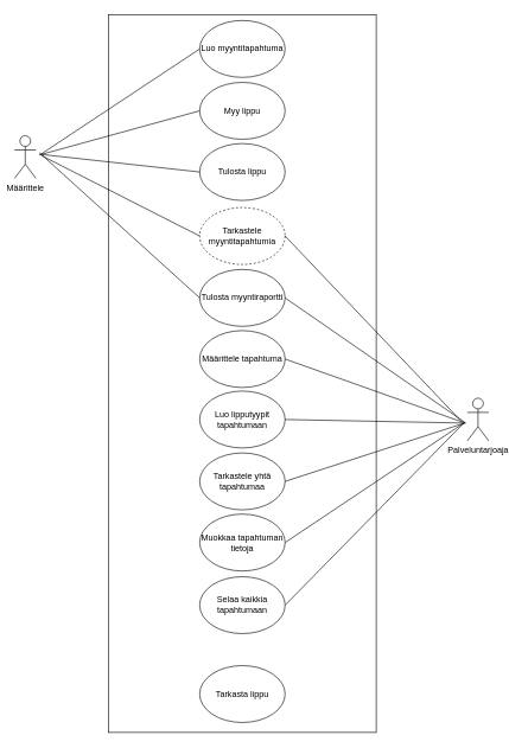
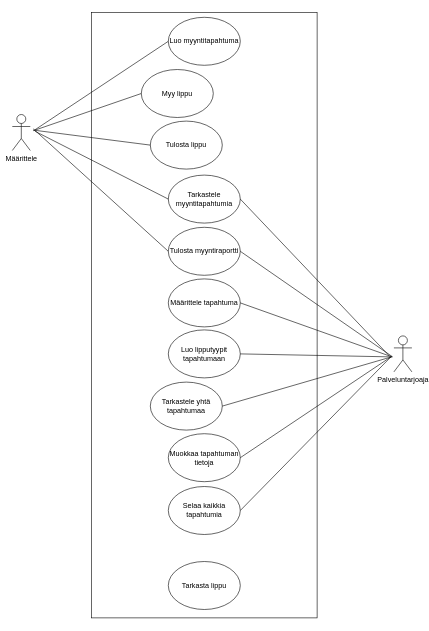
  <mxCell id="0" />
  <mxCell id="1" parent="0" />
  <mxCell id="2" value="" style="rounded=0;whiteSpace=wrap;html=1;" vertex="1" parent="1"><mxGeometry x="152" y="20" width="376" height="1009" as="geometry" /></mxCell>
  <mxCell id="3" value="Määrittele&lt;br&gt;" style="shape=umlActor;verticalLabelPosition=bottom;verticalAlign=top;html=1;outlineConnect=0;" vertex="1" parent="1"><mxGeometry x="20" y="190" width="30" height="60" as="geometry" /></mxCell>
  <mxCell id="4" value="Palveluntarjoaja" style="shape=umlActor;verticalLabelPosition=bottom;verticalAlign=top;html=1;outlineConnect=0;" vertex="1" parent="1"><mxGeometry x="656" y="559" width="30" height="60" as="geometry" /></mxCell>
- <mxCell id="5" value="Myy lippu" style="ellipse;whiteSpace=wrap;html=1;" vertex="1" parent="1"><mxGeometry x="280" y="115" width="120" height="80" as="geometry" /></mxCell>
+ <mxCell id="5" value="Myy lippu" style="ellipse;whiteSpace=wrap;html=1;" vertex="1" parent="1"><mxGeometry x="235" y="115" width="120" height="80" as="geometry" /></mxCell>
  <mxCell id="6" value="Tarkasta lippu" style="ellipse;whiteSpace=wrap;html=1;" vertex="1" parent="1"><mxGeometry x="280" y="935" width="120" height="80" as="geometry" /></mxCell>
  <mxCell id="7" value="Määrittele tapahtuma" style="ellipse;whiteSpace=wrap;html=1;" vertex="1" parent="1"><mxGeometry x="280" y="464" width="120" height="80" as="geometry" /></mxCell>
  <mxCell id="8" value="Muokkaa tapahtuman tietoja" style="ellipse;whiteSpace=wrap;html=1;" vertex="1" parent="1"><mxGeometry x="280" y="722" width="120" height="80" as="geometry" /></mxCell>
  <mxCell id="9" value="Luo lipputyypit tapahtumaan" style="ellipse;whiteSpace=wrap;html=1;" vertex="1" parent="1"><mxGeometry x="280" y="549" width="120" height="80" as="geometry" /></mxCell>
  <mxCell id="10" value="Luo myyntitapahtuma" style="ellipse;whiteSpace=wrap;html=1;" vertex="1" parent="1"><mxGeometry x="280" y="28" width="120" height="80" as="geometry" /></mxCell>
- <mxCell id="11" value="Tulosta lippu" style="ellipse;whiteSpace=wrap;html=1;" vertex="1" parent="1"><mxGeometry x="280" y="201" width="120" height="80" as="geometry" /></mxCell>
+ <mxCell id="11" value="Tulosta lippu" style="ellipse;whiteSpace=wrap;html=1;" vertex="1" parent="1"><mxGeometry x="250" y="201" width="120" height="80" as="geometry" /></mxCell>
  <mxCell id="12" value="Tulosta myyntiraportti" style="ellipse;whiteSpace=wrap;html=1;" vertex="1" parent="1"><mxGeometry x="280" y="378" width="120" height="80" as="geometry" /></mxCell>
- <mxCell id="13" value="Selaa kaikkia tapahtumaan" style="ellipse;whiteSpace=wrap;html=1;" vertex="1" parent="1"><mxGeometry x="280" y="810" width="120" height="80" as="geometry" /></mxCell>
- <mxCell id="14" value="Tarkastele yhtä tapahtumaa" style="ellipse;whiteSpace=wrap;html=1;" vertex="1" parent="1"><mxGeometry x="280" y="636" width="120" height="80" as="geometry" /></mxCell>
+ <mxCell id="13" value="Selaa kaikkia tapahtumia" style="ellipse;whiteSpace=wrap;html=1;" vertex="1" parent="1"><mxGeometry x="280" y="810" width="120" height="80" as="geometry" /></mxCell>
+ <mxCell id="14" value="Tarkastele yhtä tapahtumaa" style="ellipse;whiteSpace=wrap;html=1;" vertex="1" parent="1"><mxGeometry x="250" y="636" width="120" height="80" as="geometry" /></mxCell>
  <mxCell id="15" value="" style="endArrow=none;html=1;rounded=0;entryX=0;entryY=0.5;entryDx=0;entryDy=0;" edge="1" parent="1" target="10"><mxGeometry width="50" height="50" relative="1" as="geometry"><mxPoint x="57" y="216" as="sourcePoint" /><mxPoint x="528" y="352" as="targetPoint" /></mxGeometry></mxCell>
  <mxCell id="16" value="" style="endArrow=none;html=1;rounded=0;entryX=0;entryY=0.5;entryDx=0;entryDy=0;" edge="1" parent="1" target="5"><mxGeometry width="50" height="50" relative="1" as="geometry"><mxPoint x="55" y="217" as="sourcePoint" /><mxPoint x="290" y="78" as="targetPoint" /></mxGeometry></mxCell>
  <mxCell id="17" value="" style="endArrow=none;html=1;rounded=0;entryX=0;entryY=0.5;entryDx=0;entryDy=0;" edge="1" parent="1" target="11"><mxGeometry width="50" height="50" relative="1" as="geometry"><mxPoint x="55" y="216" as="sourcePoint" /><mxPoint x="528" y="352" as="targetPoint" /></mxGeometry></mxCell>
  <mxCell id="18" value="" style="endArrow=none;html=1;rounded=0;entryX=0;entryY=0.5;entryDx=0;entryDy=0;" edge="1" parent="1" target="12"><mxGeometry width="50" height="50" relative="1" as="geometry"><mxPoint x="55" y="214" as="sourcePoint" /><mxPoint x="290" y="251" as="targetPoint" /></mxGeometry></mxCell>
  <mxCell id="19" value="" style="endArrow=none;html=1;rounded=0;exitX=1;exitY=0.5;exitDx=0;exitDy=0;" edge="1" parent="1" source="12"><mxGeometry width="50" height="50" relative="1" as="geometry"><mxPoint x="478" y="551" as="sourcePoint" /><mxPoint x="654" y="594" as="targetPoint" /></mxGeometry></mxCell>
  <mxCell id="20" value="" style="endArrow=none;html=1;rounded=0;exitX=1;exitY=0.5;exitDx=0;exitDy=0;" edge="1" parent="1" source="7"><mxGeometry width="50" height="50" relative="1" as="geometry"><mxPoint x="478" y="551" as="sourcePoint" /><mxPoint x="653" y="594" as="targetPoint" /></mxGeometry></mxCell>
  <mxCell id="21" value="" style="endArrow=none;html=1;rounded=0;exitX=1;exitY=0.5;exitDx=0;exitDy=0;" edge="1" parent="1" source="9"><mxGeometry width="50" height="50" relative="1" as="geometry"><mxPoint x="478" y="551" as="sourcePoint" /><mxPoint x="653" y="594" as="targetPoint" /></mxGeometry></mxCell>
  <mxCell id="22" value="" style="endArrow=none;html=1;rounded=0;exitX=1;exitY=0.5;exitDx=0;exitDy=0;" edge="1" parent="1" source="14"><mxGeometry width="50" height="50" relative="1" as="geometry"><mxPoint x="478" y="551" as="sourcePoint" /><mxPoint x="652" y="594" as="targetPoint" /></mxGeometry></mxCell>
  <mxCell id="23" value="" style="endArrow=none;html=1;rounded=0;exitX=1;exitY=0.5;exitDx=0;exitDy=0;" edge="1" parent="1" source="8"><mxGeometry width="50" height="50" relative="1" as="geometry"><mxPoint x="478" y="773" as="sourcePoint" /><mxPoint x="651" y="594" as="targetPoint" /></mxGeometry></mxCell>
  <mxCell id="24" value="" style="endArrow=none;html=1;rounded=0;exitX=1;exitY=0.5;exitDx=0;exitDy=0;" edge="1" parent="1" source="13"><mxGeometry width="50" height="50" relative="1" as="geometry"><mxPoint x="478" y="773" as="sourcePoint" /><mxPoint x="651" y="594" as="targetPoint" /></mxGeometry></mxCell>
- <mxCell id="25" value="Tarkastele myyntitapahtumia" style="ellipse;whiteSpace=wrap;html=1;dashed=1;" vertex="1" parent="1"><mxGeometry x="280" y="291" width="120" height="80" as="geometry" /></mxCell>
+ <mxCell id="25" value="Tarkastele myyntitapahtumia" style="ellipse;whiteSpace=wrap;html=1;" vertex="1" parent="1"><mxGeometry x="280" y="291" width="120" height="80" as="geometry" /></mxCell>
  <mxCell id="26" value="" style="endArrow=none;html=1;rounded=0;exitX=1;exitY=0.5;exitDx=0;exitDy=0;" edge="1" parent="1" source="25"><mxGeometry width="50" height="50" relative="1" as="geometry"><mxPoint x="475" y="370" as="sourcePoint" /><mxPoint x="649" y="593" as="targetPoint" /></mxGeometry></mxCell>
  <mxCell id="27" value="" style="endArrow=none;html=1;rounded=0;entryX=0;entryY=0.5;entryDx=0;entryDy=0;" edge="1" parent="1" target="25"><mxGeometry width="50" height="50" relative="1" as="geometry"><mxPoint x="58" y="218" as="sourcePoint" /><mxPoint x="525" y="320" as="targetPoint" /></mxGeometry></mxCell>
